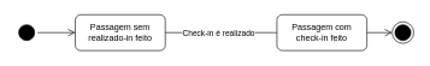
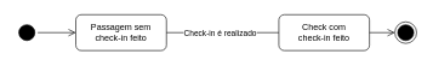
  <mxCell id="0" />
  <mxCell id="1" parent="0" />
  <mxCell id="2" value="" style="ellipse;html=1;shape=startState;fillColor=#000000;strokeColor=#000000;" parent="1" vertex="1"><mxGeometry x="20.5" y="30" width="30" height="30" as="geometry" /></mxCell>
  <mxCell id="3" value="" style="edgeStyle=orthogonalEdgeStyle;html=1;verticalAlign=bottom;endArrow=open;endSize=8;strokeColor=#000000;rounded=0;entryX=0;entryY=0.5;entryDx=0;entryDy=0;exitX=1;exitY=0.5;exitDx=0;exitDy=0;" parent="1" source="2" target="4" edge="1"><mxGeometry relative="1" as="geometry"><mxPoint x="51.5" y="120" as="targetPoint" /></mxGeometry></mxCell>
- <mxCell id="4" value="Passagem sem&lt;br&gt;realizado-in feito" style="rounded=1;whiteSpace=wrap;html=1;" parent="1" vertex="1"><mxGeometry x="103" y="20" width="125" height="50" as="geometry" /></mxCell>
- <mxCell id="5" value="Passagem com&lt;br&gt;check-in feito" style="rounded=1;whiteSpace=wrap;html=1;" parent="1" vertex="1"><mxGeometry x="383" y="20" width="125" height="50" as="geometry" /></mxCell>
+ <mxCell id="4" value="Passagem sem&lt;br&gt;check-in feito" style="rounded=1;whiteSpace=wrap;html=1;" parent="1" vertex="1"><mxGeometry x="103" y="20" width="125" height="50" as="geometry" /></mxCell>
+ <mxCell id="5" value="Check com&lt;br&gt;check-in feito" style="rounded=1;whiteSpace=wrap;html=1;" parent="1" vertex="1"><mxGeometry x="383" y="20" width="125" height="50" as="geometry" /></mxCell>
  <mxCell id="6" value="" style="edgeStyle=orthogonalEdgeStyle;html=1;verticalAlign=bottom;endArrow=none;endSize=8;strokeColor=#000000;rounded=0;entryX=0;entryY=0.5;entryDx=0;entryDy=0;exitX=1;exitY=0.5;exitDx=0;exitDy=0;" parent="1" source="4" target="5" edge="1"><mxGeometry relative="1" as="geometry"><mxPoint x="453" y="55" as="targetPoint" /><mxPoint x="476" y="45" as="sourcePoint" /><Array as="points" /></mxGeometry></mxCell>
  <mxCell id="7" value="Check-in é realizado" style="edgeLabel;html=1;align=center;verticalAlign=middle;resizable=0;points=[];" parent="6" vertex="1" connectable="0"><mxGeometry x="-0.094" y="2" relative="1" as="geometry"><mxPoint x="3" y="2" as="offset" /></mxGeometry></mxCell>
  <mxCell id="8" value="" style="ellipse;html=1;shape=endState;fillColor=#000000;strokeColor=#000000;" parent="1" vertex="1"><mxGeometry x="543" y="30" width="30" height="30" as="geometry" /></mxCell>
  <mxCell id="9" value="" style="edgeStyle=orthogonalEdgeStyle;html=1;verticalAlign=bottom;endArrow=open;endSize=8;strokeColor=#000000;rounded=0;entryX=0;entryY=0.5;entryDx=0;entryDy=0;exitX=1;exitY=0.5;exitDx=0;exitDy=0;" edge="1" parent="1" source="5" target="8"><mxGeometry relative="1" as="geometry"><mxPoint x="618" y="120" as="targetPoint" /><mxPoint x="463" y="120" as="sourcePoint" /><Array as="points" /></mxGeometry></mxCell>
